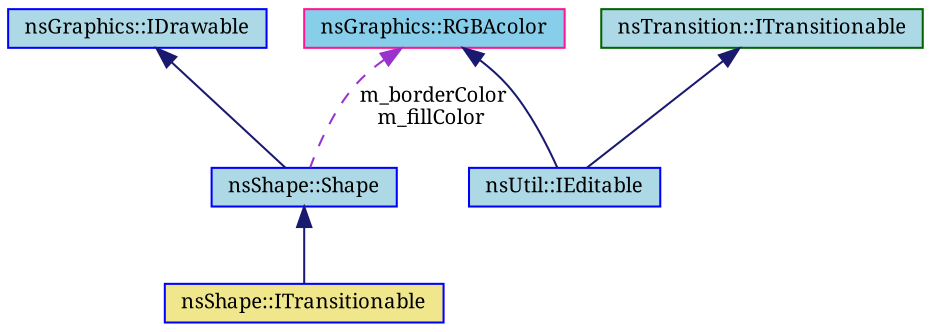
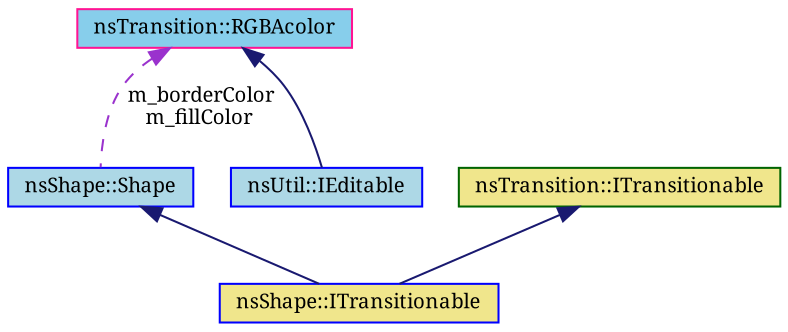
  digraph {
    fontname="Noto Serif"
    node [color=blue fillcolor=lightblue fontname="Noto Serif" fontsize=10 shape=record style=filled]
    edge [color=midnightblue dir=back fontname="Noto Serif" fontsize=10 labelfontname=Helvetica labelfontsize=10 style=solid]
    n1 [fillcolor=khaki fontcolor=black height=0.2 label="nsShape::ITransitionable" width=0.4]
    n2 [height=0.2 label="nsShape::Shape" width=0.4]
-   n3 [height=0.2 label="nsGraphics::IDrawable" width=0.4]
-   n4 [color=deeppink fillcolor=skyblue height=0.2 label="nsGraphics::RGBAcolor" width=0.4]
+   n4 [color=deeppink fillcolor=skyblue height=0.2 label="nsTransition::RGBAcolor" width=0.4]
    n5 [height=0.2 label="nsUtil::IEditable" width=0.4]
-   n6 [color=darkgreen height=0.2 label="nsTransition::ITransitionable" width=0.4]
+   n6 [color=darkgreen fillcolor=khaki height=0.2 label="nsTransition::ITransitionable" width=0.4]
    n2 -> n1
-   n3 -> n2
    n4 -> n2 [color=darkorchid3 label=" m_borderColor\nm_fillColor" style=dashed]
    n4 -> n5
-   n6 -> n5
+   n6 -> n1
  }
